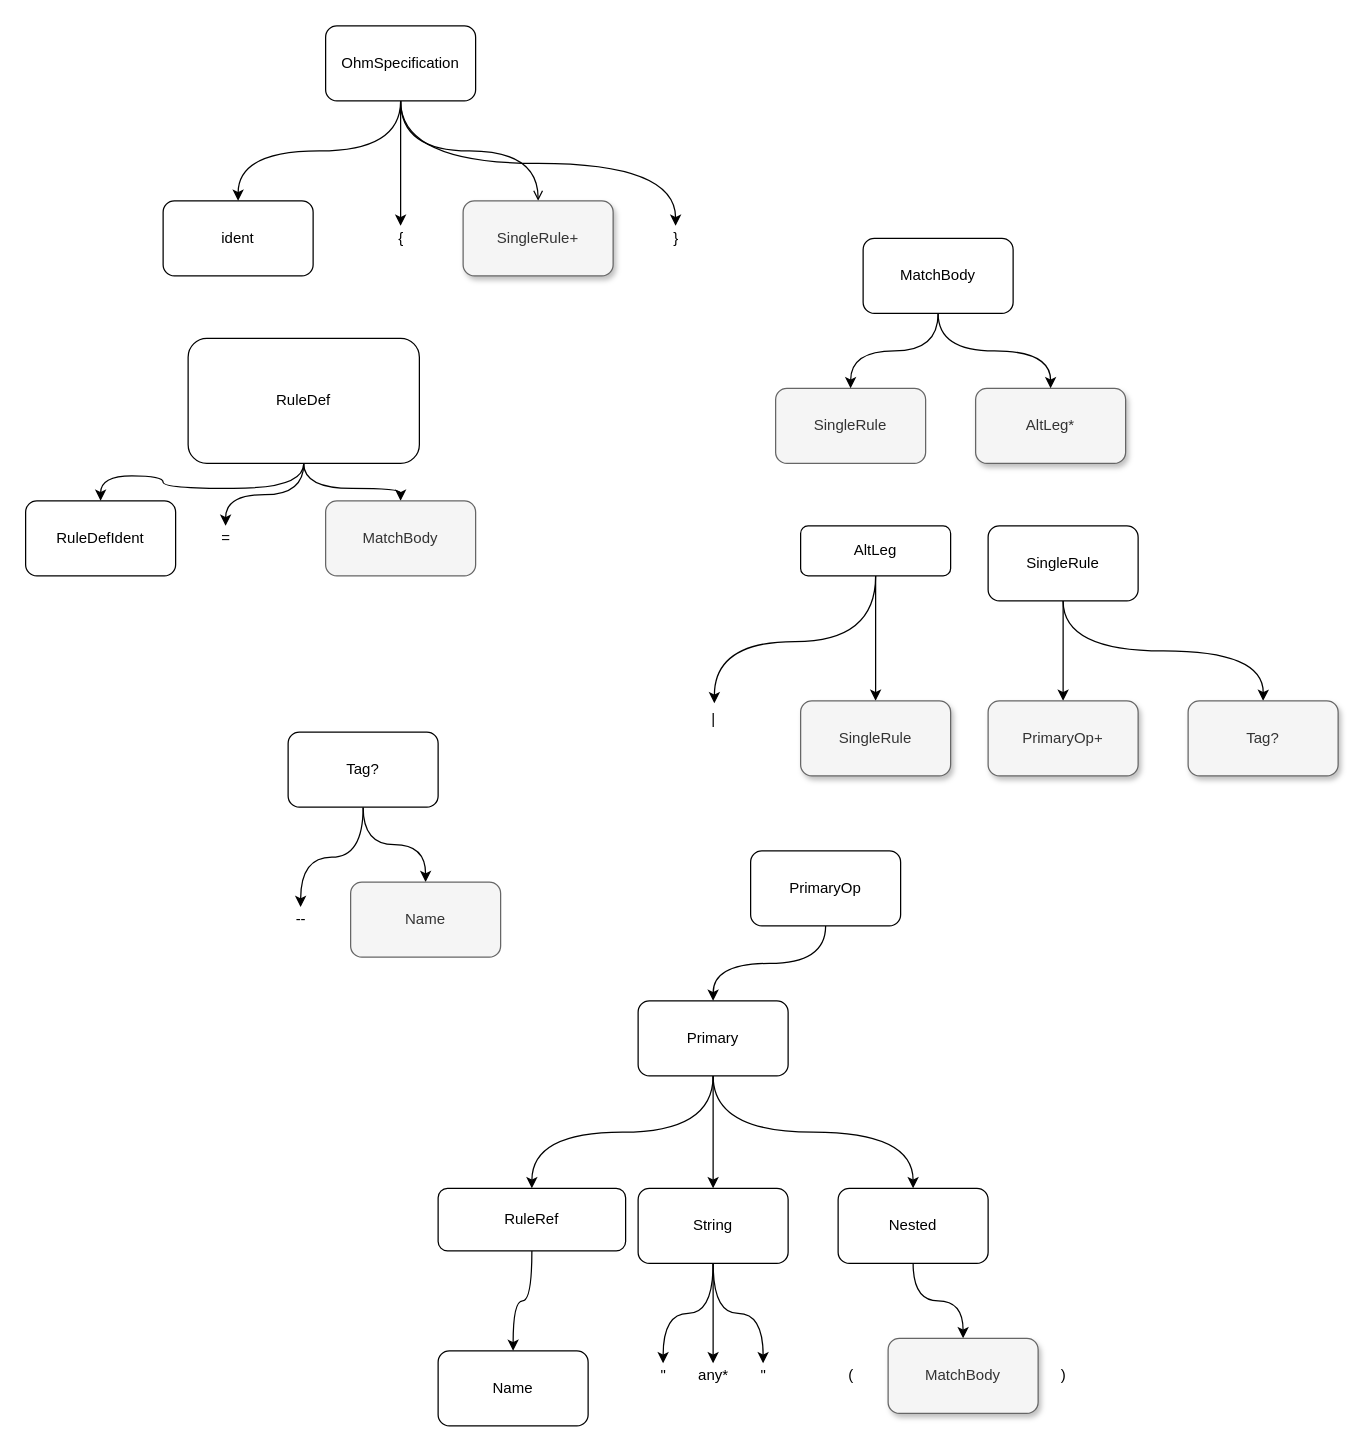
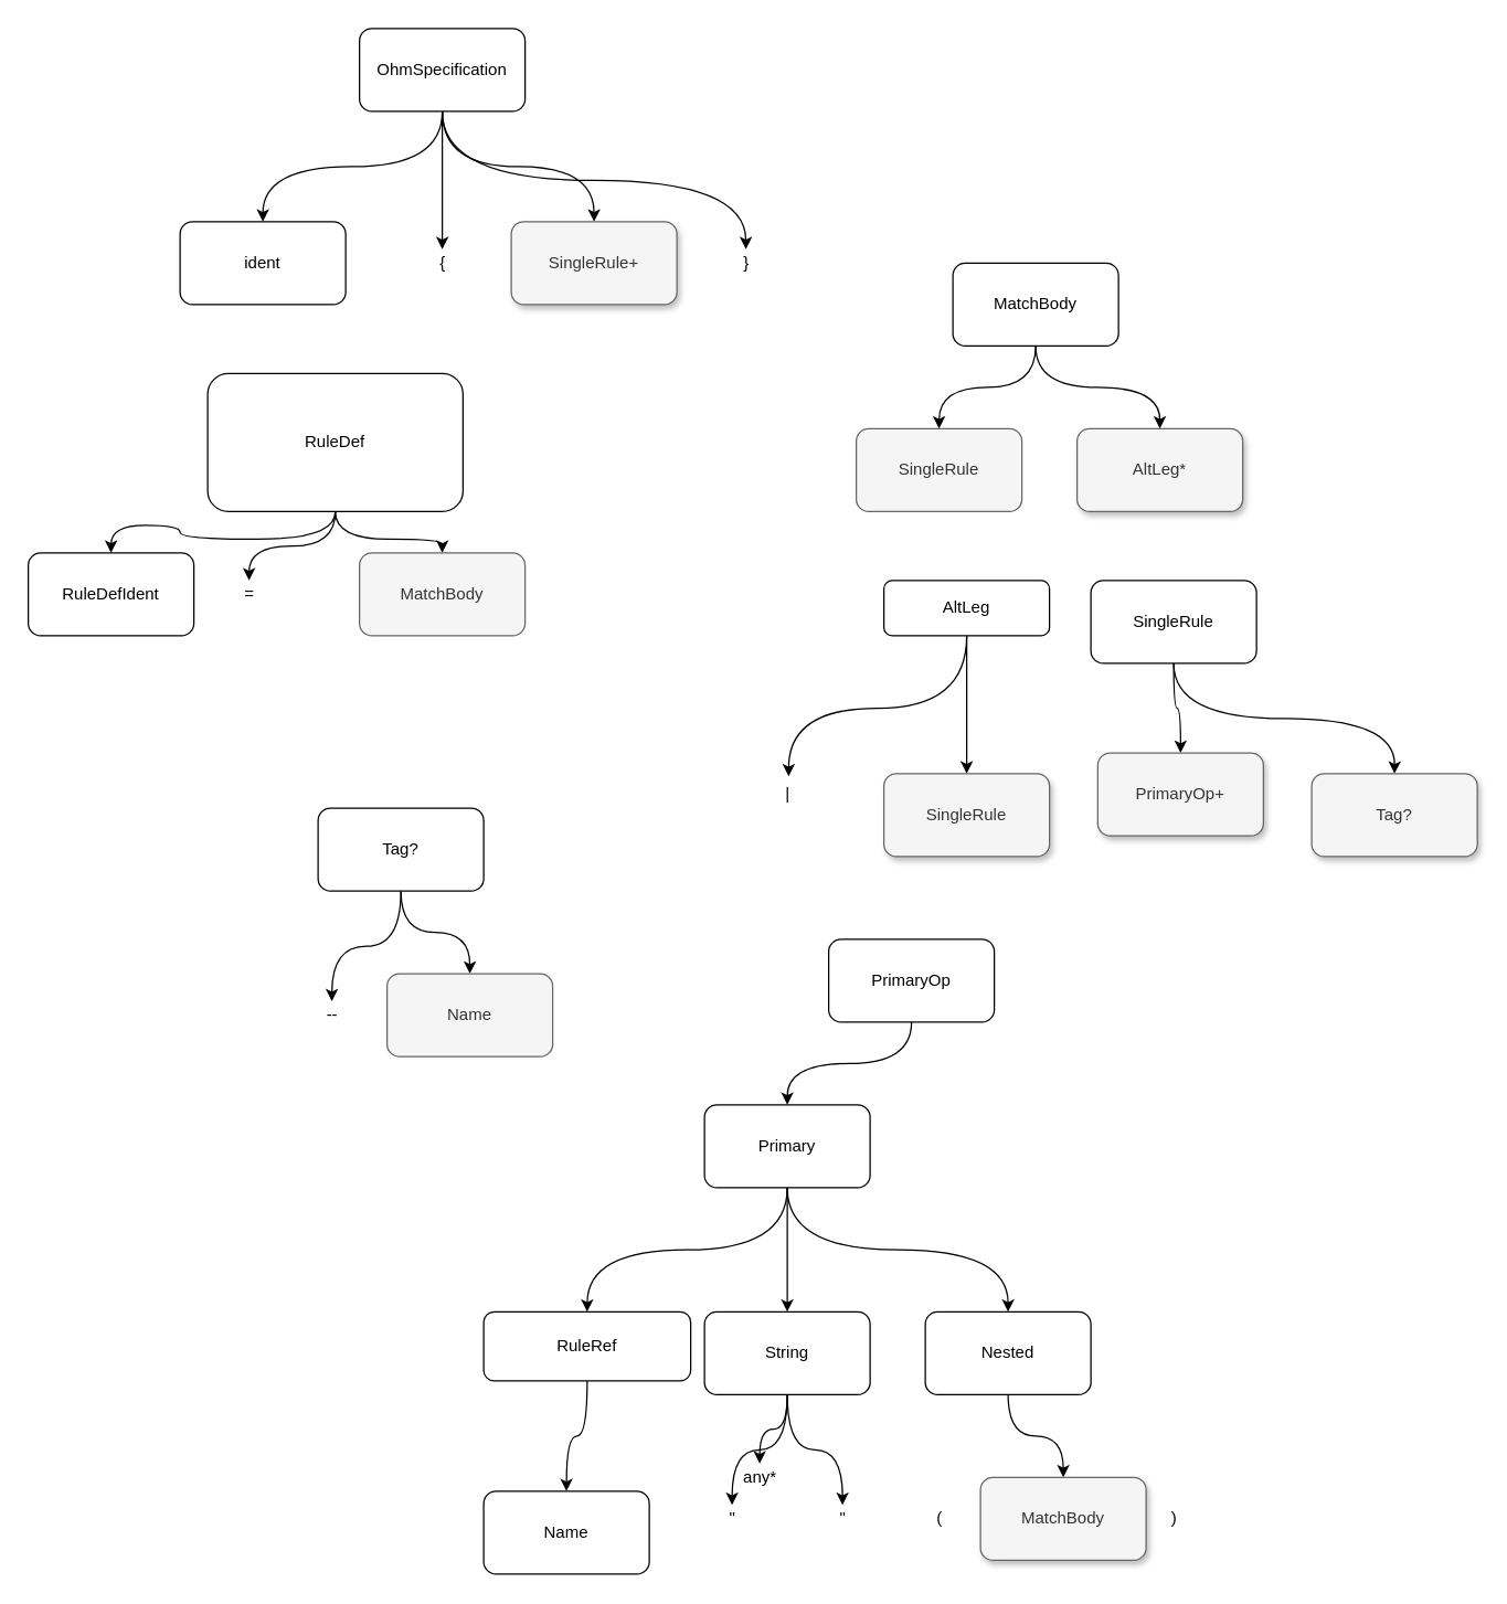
  <mxCell id="0" />
  <mxCell id="1" parent="0" />
  <mxCell id="2" style="edgeStyle=orthogonalEdgeStyle;curved=1;orthogonalLoop=1;jettySize=auto;html=1;exitX=0.5;exitY=1;exitDx=0;exitDy=0;" edge="1" parent="1" source="5" target="7"><mxGeometry relative="1" as="geometry" /></mxCell>
  <mxCell id="3" style="edgeStyle=orthogonalEdgeStyle;curved=1;orthogonalLoop=1;jettySize=auto;html=1;exitX=0.5;exitY=1;exitDx=0;exitDy=0;entryX=0.5;entryY=0;entryDx=0;entryDy=0;" edge="1" parent="1" source="5" target="39"><mxGeometry relative="1" as="geometry" /></mxCell>
  <mxCell id="4" style="edgeStyle=orthogonalEdgeStyle;curved=1;orthogonalLoop=1;jettySize=auto;html=1;exitX=0.5;exitY=1;exitDx=0;exitDy=0;entryX=0.5;entryY=0;entryDx=0;entryDy=0;" edge="1" parent="1" source="5" target="58"><mxGeometry relative="1" as="geometry" /></mxCell>
  <mxCell id="5" value="RuleDef" style="rounded=1;whiteSpace=wrap;html=1;" vertex="1" parent="1"><mxGeometry x="150" y="270" width="185" height="100" as="geometry" /></mxCell>
  <mxCell id="6" value="SingleRule" style="rounded=1;whiteSpace=wrap;html=1;shadow=0;fillColor=#f5f5f5;strokeColor=#666666;fontColor=#333333;" vertex="1" parent="1"><mxGeometry x="620" y="310" width="120" height="60" as="geometry" /></mxCell>
  <mxCell id="7" value="=" style="text;html=1;align=center;verticalAlign=middle;resizable=0;points=[];autosize=1;strokeColor=none;" vertex="1" parent="1"><mxGeometry x="170" y="420" width="20" height="20" as="geometry" /></mxCell>
  <mxCell id="8" style="edgeStyle=orthogonalEdgeStyle;curved=1;orthogonalLoop=1;jettySize=auto;html=1;exitX=0.5;exitY=1;exitDx=0;exitDy=0;" edge="1" parent="1" source="9" target="30"><mxGeometry relative="1" as="geometry" /></mxCell>
  <mxCell id="9" value="RuleRef" style="rounded=1;whiteSpace=wrap;html=1;" vertex="1" parent="1"><mxGeometry x="350" y="950" width="150" height="50" as="geometry" /></mxCell>
  <mxCell id="10" style="edgeStyle=orthogonalEdgeStyle;curved=1;orthogonalLoop=1;jettySize=auto;html=1;exitX=0.5;exitY=1;exitDx=0;exitDy=0;entryX=0.5;entryY=0;entryDx=0;entryDy=0;entryPerimeter=0;" edge="1" parent="1" source="13" target="32"><mxGeometry relative="1" as="geometry" /></mxCell>
  <mxCell id="11" style="edgeStyle=orthogonalEdgeStyle;curved=1;orthogonalLoop=1;jettySize=auto;html=1;exitX=0.5;exitY=1;exitDx=0;exitDy=0;" edge="1" parent="1" source="13" target="31"><mxGeometry relative="1" as="geometry" /></mxCell>
  <mxCell id="12" style="edgeStyle=orthogonalEdgeStyle;curved=1;orthogonalLoop=1;jettySize=auto;html=1;exitX=0.5;exitY=1;exitDx=0;exitDy=0;entryX=0.5;entryY=0;entryDx=0;entryDy=0;entryPerimeter=0;" edge="1" parent="1" source="13" target="33"><mxGeometry relative="1" as="geometry" /></mxCell>
  <mxCell id="13" value="String" style="rounded=1;whiteSpace=wrap;html=1;" vertex="1" parent="1"><mxGeometry x="510" y="950" width="120" height="60" as="geometry" /></mxCell>
  <mxCell id="14" style="edgeStyle=orthogonalEdgeStyle;curved=1;orthogonalLoop=1;jettySize=auto;html=1;exitX=0.5;exitY=1;exitDx=0;exitDy=0;" edge="1" parent="1" source="17" target="9"><mxGeometry relative="1" as="geometry" /></mxCell>
  <mxCell id="15" style="edgeStyle=orthogonalEdgeStyle;curved=1;orthogonalLoop=1;jettySize=auto;html=1;entryX=0.5;entryY=0;entryDx=0;entryDy=0;" edge="1" parent="1" source="17" target="13"><mxGeometry relative="1" as="geometry" /></mxCell>
  <mxCell id="16" style="edgeStyle=orthogonalEdgeStyle;curved=1;orthogonalLoop=1;jettySize=auto;html=1;entryX=0.5;entryY=0;entryDx=0;entryDy=0;exitX=0.5;exitY=1;exitDx=0;exitDy=0;" edge="1" parent="1" source="17" target="19"><mxGeometry relative="1" as="geometry" /></mxCell>
  <mxCell id="17" value="Primary" style="rounded=1;whiteSpace=wrap;html=1;" vertex="1" parent="1"><mxGeometry x="510" y="800" width="120" height="60" as="geometry" /></mxCell>
  <mxCell id="18" style="edgeStyle=orthogonalEdgeStyle;orthogonalLoop=1;jettySize=auto;html=1;exitX=0.5;exitY=1;exitDx=0;exitDy=0;entryX=0.5;entryY=0;entryDx=0;entryDy=0;curved=1;" edge="1" parent="1" source="19" target="21"><mxGeometry relative="1" as="geometry" /></mxCell>
  <mxCell id="19" value="Nested" style="rounded=1;whiteSpace=wrap;html=1;" vertex="1" parent="1"><mxGeometry x="670" y="950" width="120" height="60" as="geometry" /></mxCell>
  <mxCell id="20" value="(" style="text;html=1;align=center;verticalAlign=middle;resizable=0;points=[];autosize=1;strokeColor=none;" vertex="1" parent="1"><mxGeometry x="670" y="1090" width="20" height="20" as="geometry" /></mxCell>
  <mxCell id="21" value="MatchBody" style="rounded=1;whiteSpace=wrap;html=1;shadow=1;fillColor=#f5f5f5;strokeColor=#666666;fontColor=#333333;" vertex="1" parent="1"><mxGeometry x="710" y="1070" width="120" height="60" as="geometry" /></mxCell>
  <mxCell id="22" value=")" style="text;html=1;align=center;verticalAlign=middle;resizable=0;points=[];autosize=1;strokeColor=none;" vertex="1" parent="1"><mxGeometry x="840" y="1090" width="20" height="20" as="geometry" /></mxCell>
  <mxCell id="23" style="edgeStyle=orthogonalEdgeStyle;curved=1;orthogonalLoop=1;jettySize=auto;html=1;exitX=0.5;exitY=1;exitDx=0;exitDy=0;entryX=0.5;entryY=0;entryDx=0;entryDy=0;" edge="1" parent="1" source="24" target="17"><mxGeometry relative="1" as="geometry" /></mxCell>
  <mxCell id="24" value="PrimaryOp" style="rounded=1;whiteSpace=wrap;html=1;" vertex="1" parent="1"><mxGeometry x="600" y="680" width="120" height="60" as="geometry" /></mxCell>
  <mxCell id="25" style="edgeStyle=orthogonalEdgeStyle;curved=1;orthogonalLoop=1;jettySize=auto;html=1;exitX=0.5;exitY=1;exitDx=0;exitDy=0;entryX=0.55;entryY=-0.15;entryDx=0;entryDy=0;entryPerimeter=0;" edge="1" parent="1" source="27" target="28"><mxGeometry relative="1" as="geometry" /></mxCell>
  <mxCell id="26" style="edgeStyle=orthogonalEdgeStyle;curved=1;orthogonalLoop=1;jettySize=auto;html=1;exitX=0.5;exitY=1;exitDx=0;exitDy=0;" edge="1" parent="1" source="27" target="29"><mxGeometry relative="1" as="geometry" /></mxCell>
  <mxCell id="27" value="AltLeg" style="rounded=1;whiteSpace=wrap;html=1;" vertex="1" parent="1"><mxGeometry x="640" y="420" width="120" height="40" as="geometry" /></mxCell>
  <mxCell id="28" value="|" style="text;html=1;align=center;verticalAlign=middle;resizable=0;points=[];autosize=1;strokeColor=none;" vertex="1" parent="1"><mxGeometry x="560" y="565" width="20" height="20" as="geometry" /></mxCell>
  <mxCell id="29" value="SingleRule" style="rounded=1;whiteSpace=wrap;html=1;shadow=1;fillColor=#f5f5f5;strokeColor=#666666;fontColor=#333333;" vertex="1" parent="1"><mxGeometry x="640" y="560" width="120" height="60" as="geometry" /></mxCell>
  <mxCell id="30" value="Name" style="rounded=1;whiteSpace=wrap;html=1;" vertex="1" parent="1"><mxGeometry x="350" y="1080" width="120" height="60" as="geometry" /></mxCell>
  <mxCell id="31" value="&quot;" style="text;html=1;align=center;verticalAlign=middle;resizable=0;points=[];autosize=1;strokeColor=none;" vertex="1" parent="1"><mxGeometry x="520" y="1090" width="20" height="20" as="geometry" /></mxCell>
- <mxCell id="32" value="any*" style="text;html=1;align=center;verticalAlign=middle;resizable=0;points=[];autosize=1;strokeColor=none;" vertex="1" parent="1"><mxGeometry x="550" y="1090" width="40" height="20" as="geometry" /></mxCell>
+ <mxCell id="32" value="any*" style="text;html=1;align=center;verticalAlign=middle;resizable=0;points=[];autosize=1;strokeColor=none;" vertex="1" parent="1"><mxGeometry x="530" y="1060" width="40" height="20" as="geometry" /></mxCell>
  <mxCell id="33" value="&quot;" style="text;html=1;align=center;verticalAlign=middle;resizable=0;points=[];autosize=1;strokeColor=none;" vertex="1" parent="1"><mxGeometry x="600" y="1090" width="20" height="20" as="geometry" /></mxCell>
  <mxCell id="34" style="edgeStyle=orthogonalEdgeStyle;curved=1;orthogonalLoop=1;jettySize=auto;html=1;exitX=0.5;exitY=1;exitDx=0;exitDy=0;entryX=0.5;entryY=0;entryDx=0;entryDy=0;" edge="1" parent="1" source="36" target="38"><mxGeometry relative="1" as="geometry" /></mxCell>
  <mxCell id="35" style="edgeStyle=orthogonalEdgeStyle;curved=1;orthogonalLoop=1;jettySize=auto;html=1;exitX=0.5;exitY=1;exitDx=0;exitDy=0;" edge="1" parent="1" source="36" target="37"><mxGeometry relative="1" as="geometry" /></mxCell>
  <mxCell id="36" value="Tag?" style="rounded=1;whiteSpace=wrap;html=1;" vertex="1" parent="1"><mxGeometry x="230" y="585" width="120" height="60" as="geometry" /></mxCell>
  <mxCell id="37" value="--" style="text;html=1;align=center;verticalAlign=middle;resizable=0;points=[];autosize=1;strokeColor=none;" vertex="1" parent="1"><mxGeometry x="230" y="725" width="20" height="20" as="geometry" /></mxCell>
  <mxCell id="38" value="Name" style="rounded=1;whiteSpace=wrap;html=1;fillColor=#f5f5f5;strokeColor=#666666;fontColor=#333333;" vertex="1" parent="1"><mxGeometry x="280" y="705" width="120" height="60" as="geometry" /></mxCell>
  <mxCell id="39" value="RuleDefIdent" style="rounded=1;whiteSpace=wrap;html=1;" vertex="1" parent="1"><mxGeometry x="20" y="400" width="120" height="60" as="geometry" /></mxCell>
  <mxCell id="40" style="edgeStyle=orthogonalEdgeStyle;curved=1;orthogonalLoop=1;jettySize=auto;html=1;exitX=0.5;exitY=1;exitDx=0;exitDy=0;" edge="1" parent="1" source="42" target="43"><mxGeometry relative="1" as="geometry" /></mxCell>
  <mxCell id="41" style="edgeStyle=orthogonalEdgeStyle;curved=1;orthogonalLoop=1;jettySize=auto;html=1;exitX=0.5;exitY=1;exitDx=0;exitDy=0;" edge="1" parent="1" source="42"><mxGeometry relative="1" as="geometry"><mxPoint x="1010" y="560" as="targetPoint" /></mxGeometry></mxCell>
  <mxCell id="42" value="SingleRule" style="rounded=1;whiteSpace=wrap;html=1;" vertex="1" parent="1"><mxGeometry x="790" y="420" width="120" height="60" as="geometry" /></mxCell>
- <mxCell id="43" value="PrimaryOp+" style="rounded=1;whiteSpace=wrap;html=1;shadow=1;fillColor=#f5f5f5;strokeColor=#666666;fontColor=#333333;" vertex="1" parent="1"><mxGeometry x="790" y="560" width="120" height="60" as="geometry" /></mxCell>
+ <mxCell id="43" value="PrimaryOp+" style="rounded=1;whiteSpace=wrap;html=1;shadow=1;fillColor=#f5f5f5;strokeColor=#666666;fontColor=#333333;" vertex="1" parent="1"><mxGeometry x="795" y="545" width="120" height="60" as="geometry" /></mxCell>
  <mxCell id="44" value="Tag?" style="rounded=1;whiteSpace=wrap;html=1;shadow=1;fillColor=#f5f5f5;strokeColor=#666666;fontColor=#333333;" vertex="1" parent="1"><mxGeometry x="950" y="560" width="120" height="60" as="geometry" /></mxCell>
  <mxCell id="45" value="AltLeg*" style="rounded=1;whiteSpace=wrap;html=1;shadow=1;fillColor=#f5f5f5;strokeColor=#666666;fontColor=#333333;" vertex="1" parent="1"><mxGeometry x="780" y="310" width="120" height="60" as="geometry" /></mxCell>
  <mxCell id="46" style="edgeStyle=orthogonalEdgeStyle;curved=1;orthogonalLoop=1;jettySize=auto;html=1;exitX=0.5;exitY=1;exitDx=0;exitDy=0;entryX=0.5;entryY=0;entryDx=0;entryDy=0;" edge="1" parent="1" source="50" target="51"><mxGeometry relative="1" as="geometry" /></mxCell>
  <mxCell id="47" style="edgeStyle=orthogonalEdgeStyle;curved=1;orthogonalLoop=1;jettySize=auto;html=1;exitX=0.5;exitY=1;exitDx=0;exitDy=0;" edge="1" parent="1" source="50" target="52"><mxGeometry relative="1" as="geometry" /></mxCell>
- <mxCell id="48" style="edgeStyle=orthogonalEdgeStyle;curved=1;orthogonalLoop=1;jettySize=auto;html=1;exitX=0.5;exitY=1;exitDx=0;exitDy=0;endArrow=open;" edge="1" parent="1" source="50" target="53"><mxGeometry relative="1" as="geometry" /></mxCell>
+ <mxCell id="48" style="edgeStyle=orthogonalEdgeStyle;curved=1;orthogonalLoop=1;jettySize=auto;html=1;exitX=0.5;exitY=1;exitDx=0;exitDy=0;" edge="1" parent="1" source="50" target="53"><mxGeometry relative="1" as="geometry" /></mxCell>
  <mxCell id="49" style="edgeStyle=orthogonalEdgeStyle;curved=1;orthogonalLoop=1;jettySize=auto;html=1;exitX=0.5;exitY=1;exitDx=0;exitDy=0;entryX=0.5;entryY=0;entryDx=0;entryDy=0;entryPerimeter=0;" edge="1" parent="1" source="50" target="54"><mxGeometry relative="1" as="geometry" /></mxCell>
  <mxCell id="50" value="OhmSpecification" style="rounded=1;whiteSpace=wrap;html=1;" vertex="1" parent="1"><mxGeometry x="260" y="20" width="120" height="60" as="geometry" /></mxCell>
  <mxCell id="51" value="ident" style="rounded=1;whiteSpace=wrap;html=1;" vertex="1" parent="1"><mxGeometry x="130" width="120" height="60" as="geometry" y="160" /></mxCell>
  <mxCell id="52" value="{" style="text;html=1;align=center;verticalAlign=middle;resizable=0;points=[];autosize=1;strokeColor=none;" vertex="1" parent="1"><mxGeometry x="310" y="180" width="20" height="20" as="geometry" /></mxCell>
  <mxCell id="53" value="SingleRule+" style="rounded=1;whiteSpace=wrap;html=1;shadow=1;fillColor=#f5f5f5;strokeColor=#666666;fontColor=#333333;" vertex="1" parent="1"><mxGeometry x="370" width="120" height="60" as="geometry" y="160" /></mxCell>
  <mxCell id="54" value="}" style="text;html=1;align=center;verticalAlign=middle;resizable=0;points=[];autosize=1;strokeColor=none;" vertex="1" parent="1"><mxGeometry x="530" y="180" width="20" height="20" as="geometry" /></mxCell>
  <mxCell id="55" style="edgeStyle=orthogonalEdgeStyle;curved=1;orthogonalLoop=1;jettySize=auto;html=1;exitX=0.5;exitY=1;exitDx=0;exitDy=0;entryX=0.5;entryY=0;entryDx=0;entryDy=0;" edge="1" parent="1" source="57" target="6"><mxGeometry relative="1" as="geometry" /></mxCell>
  <mxCell id="56" style="edgeStyle=orthogonalEdgeStyle;curved=1;orthogonalLoop=1;jettySize=auto;html=1;exitX=0.5;exitY=1;exitDx=0;exitDy=0;entryX=0.5;entryY=0;entryDx=0;entryDy=0;" edge="1" parent="1" source="57" target="45"><mxGeometry relative="1" as="geometry" /></mxCell>
  <mxCell id="57" value="MatchBody" style="rounded=1;whiteSpace=wrap;html=1;" vertex="1" parent="1"><mxGeometry x="690" y="190" width="120" height="60" as="geometry" /></mxCell>
  <mxCell id="58" value="MatchBody" style="rounded=1;whiteSpace=wrap;html=1;fillColor=#f5f5f5;strokeColor=#666666;fontColor=#333333;" vertex="1" parent="1"><mxGeometry x="260" y="400" width="120" height="60" as="geometry" /></mxCell>
